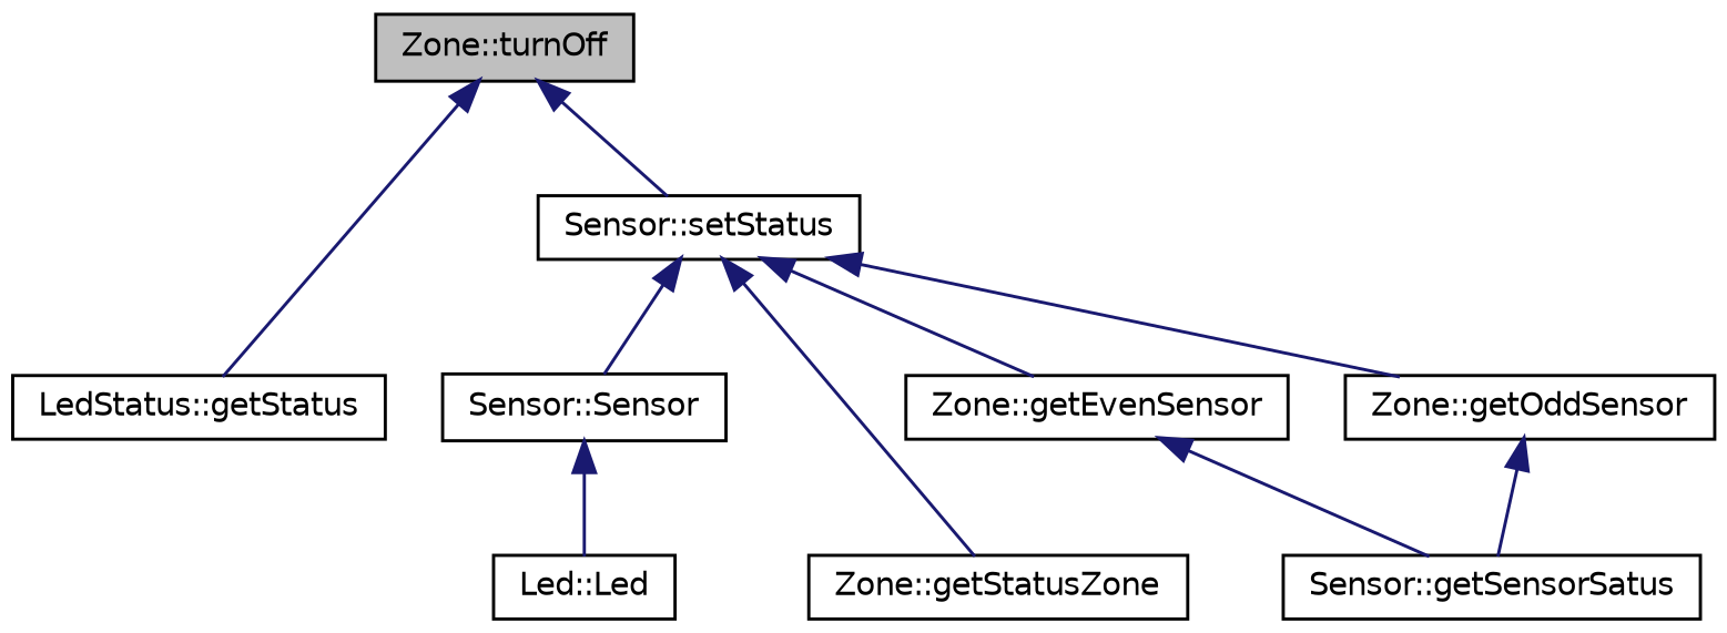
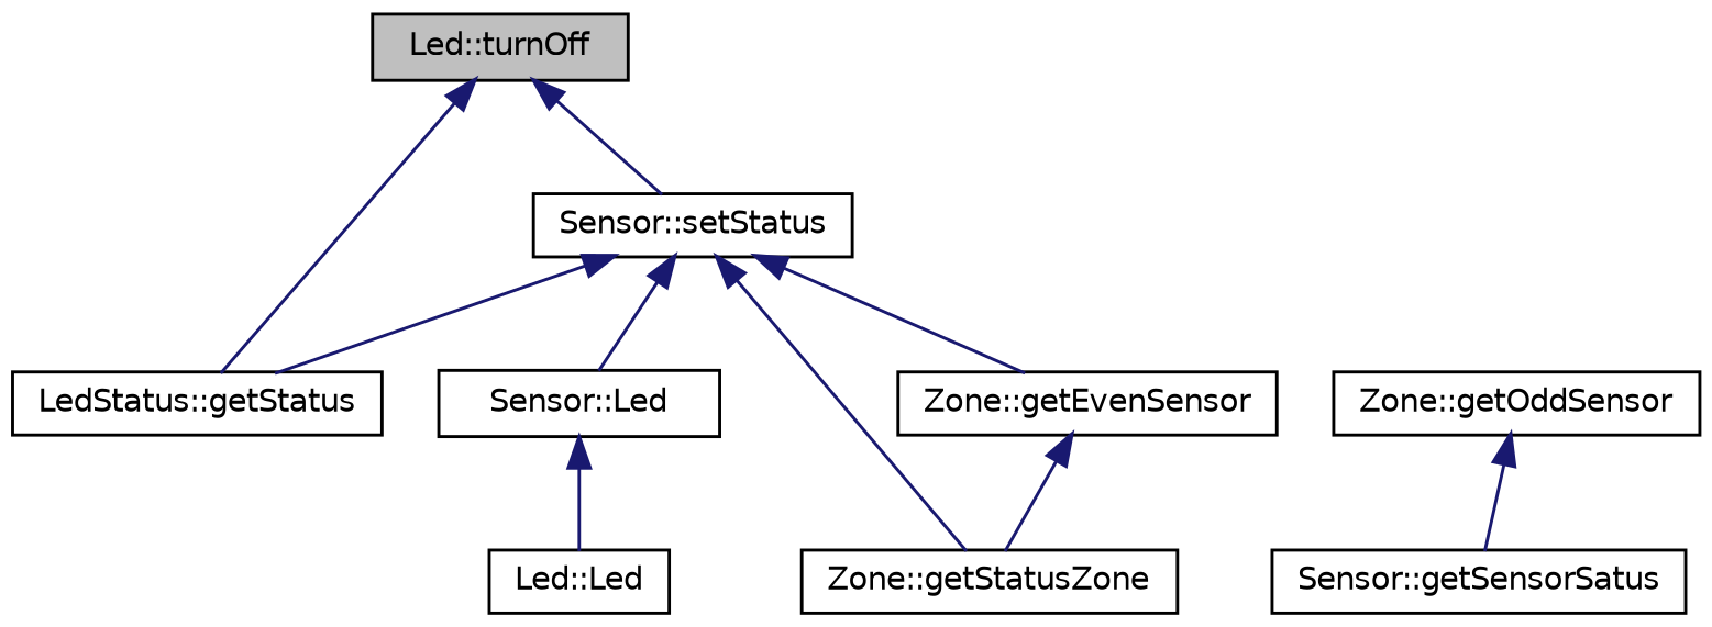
  digraph {
    rankdir=TB
    node [color=black fillcolor=white fontname=Helvetica fontsize=10 shape=record style=filled]
    edge [color=midnightblue dir=back fontname=Helvetica fontsize=10 labelfontname=Helvetica labelfontsize=10 style=solid]
-   n1 [fillcolor=grey75 fontcolor=black height=0.2 label="Zone::turnOff" width=0.4]
+   n1 [fillcolor=grey75 fontcolor=black height=0.2 label="Led::turnOff" width=0.4]
    n2 [height=0.2 label="LedStatus::getStatus" width=0.4]
    n3 [height=0.2 label="Sensor::setStatus" width=0.4]
    n4 [height=0.2 label="Led::Led" width=0.4]
-   n5 [height=0.2 label="Sensor::Sensor" width=0.4]
+   n5 [height=0.2 label="Sensor::Led" width=0.4]
    n6 [height=0.2 label="Zone::getStatusZone" width=0.4]
    n7 [height=0.2 label="Zone::getOddSensor" width=0.4]
    n8 [height=0.2 label="Zone::getEvenSensor" width=0.4]
    n9 [height=0.2 label="Sensor::getSensorSatus" width=0.4]
    n1 -> n2
    n1 -> n3
    n3 -> n5
    n3 -> n6
-   n3 -> n7
+   n3 -> n2
    n3 -> n8
    n5 -> n4
    n7 -> n9
-   n8 -> n9
+   n8 -> n6
  }
